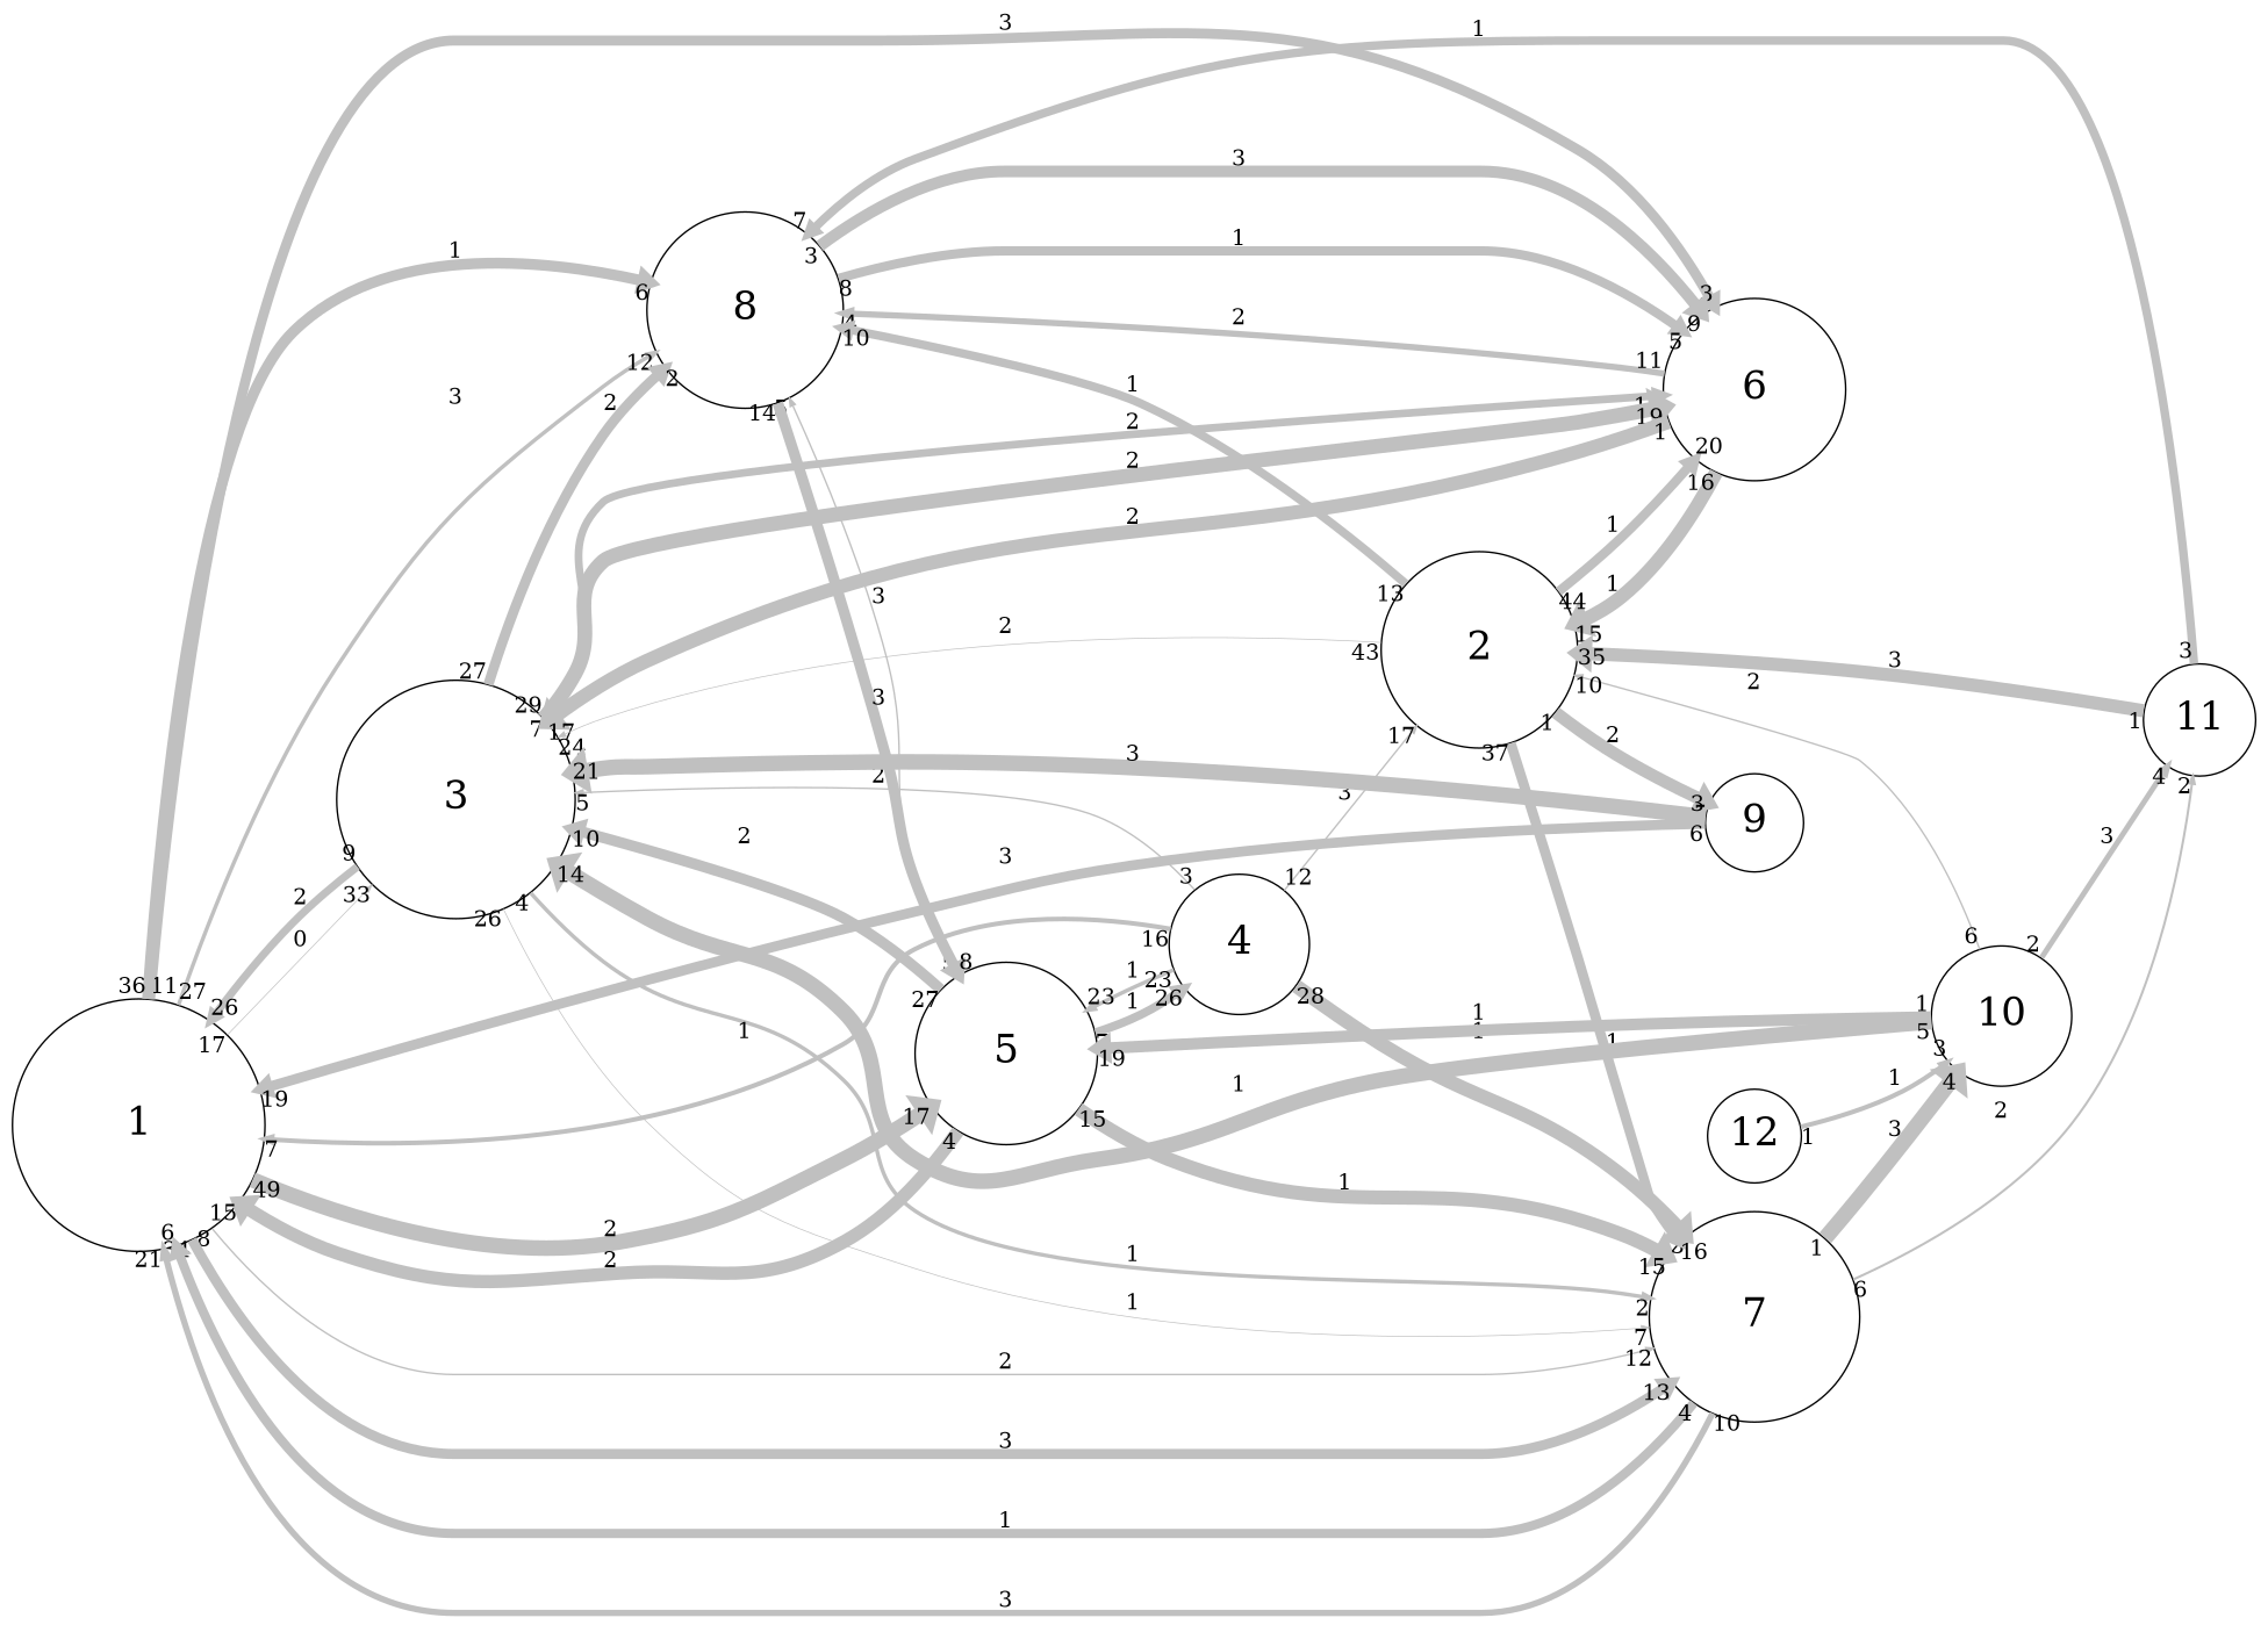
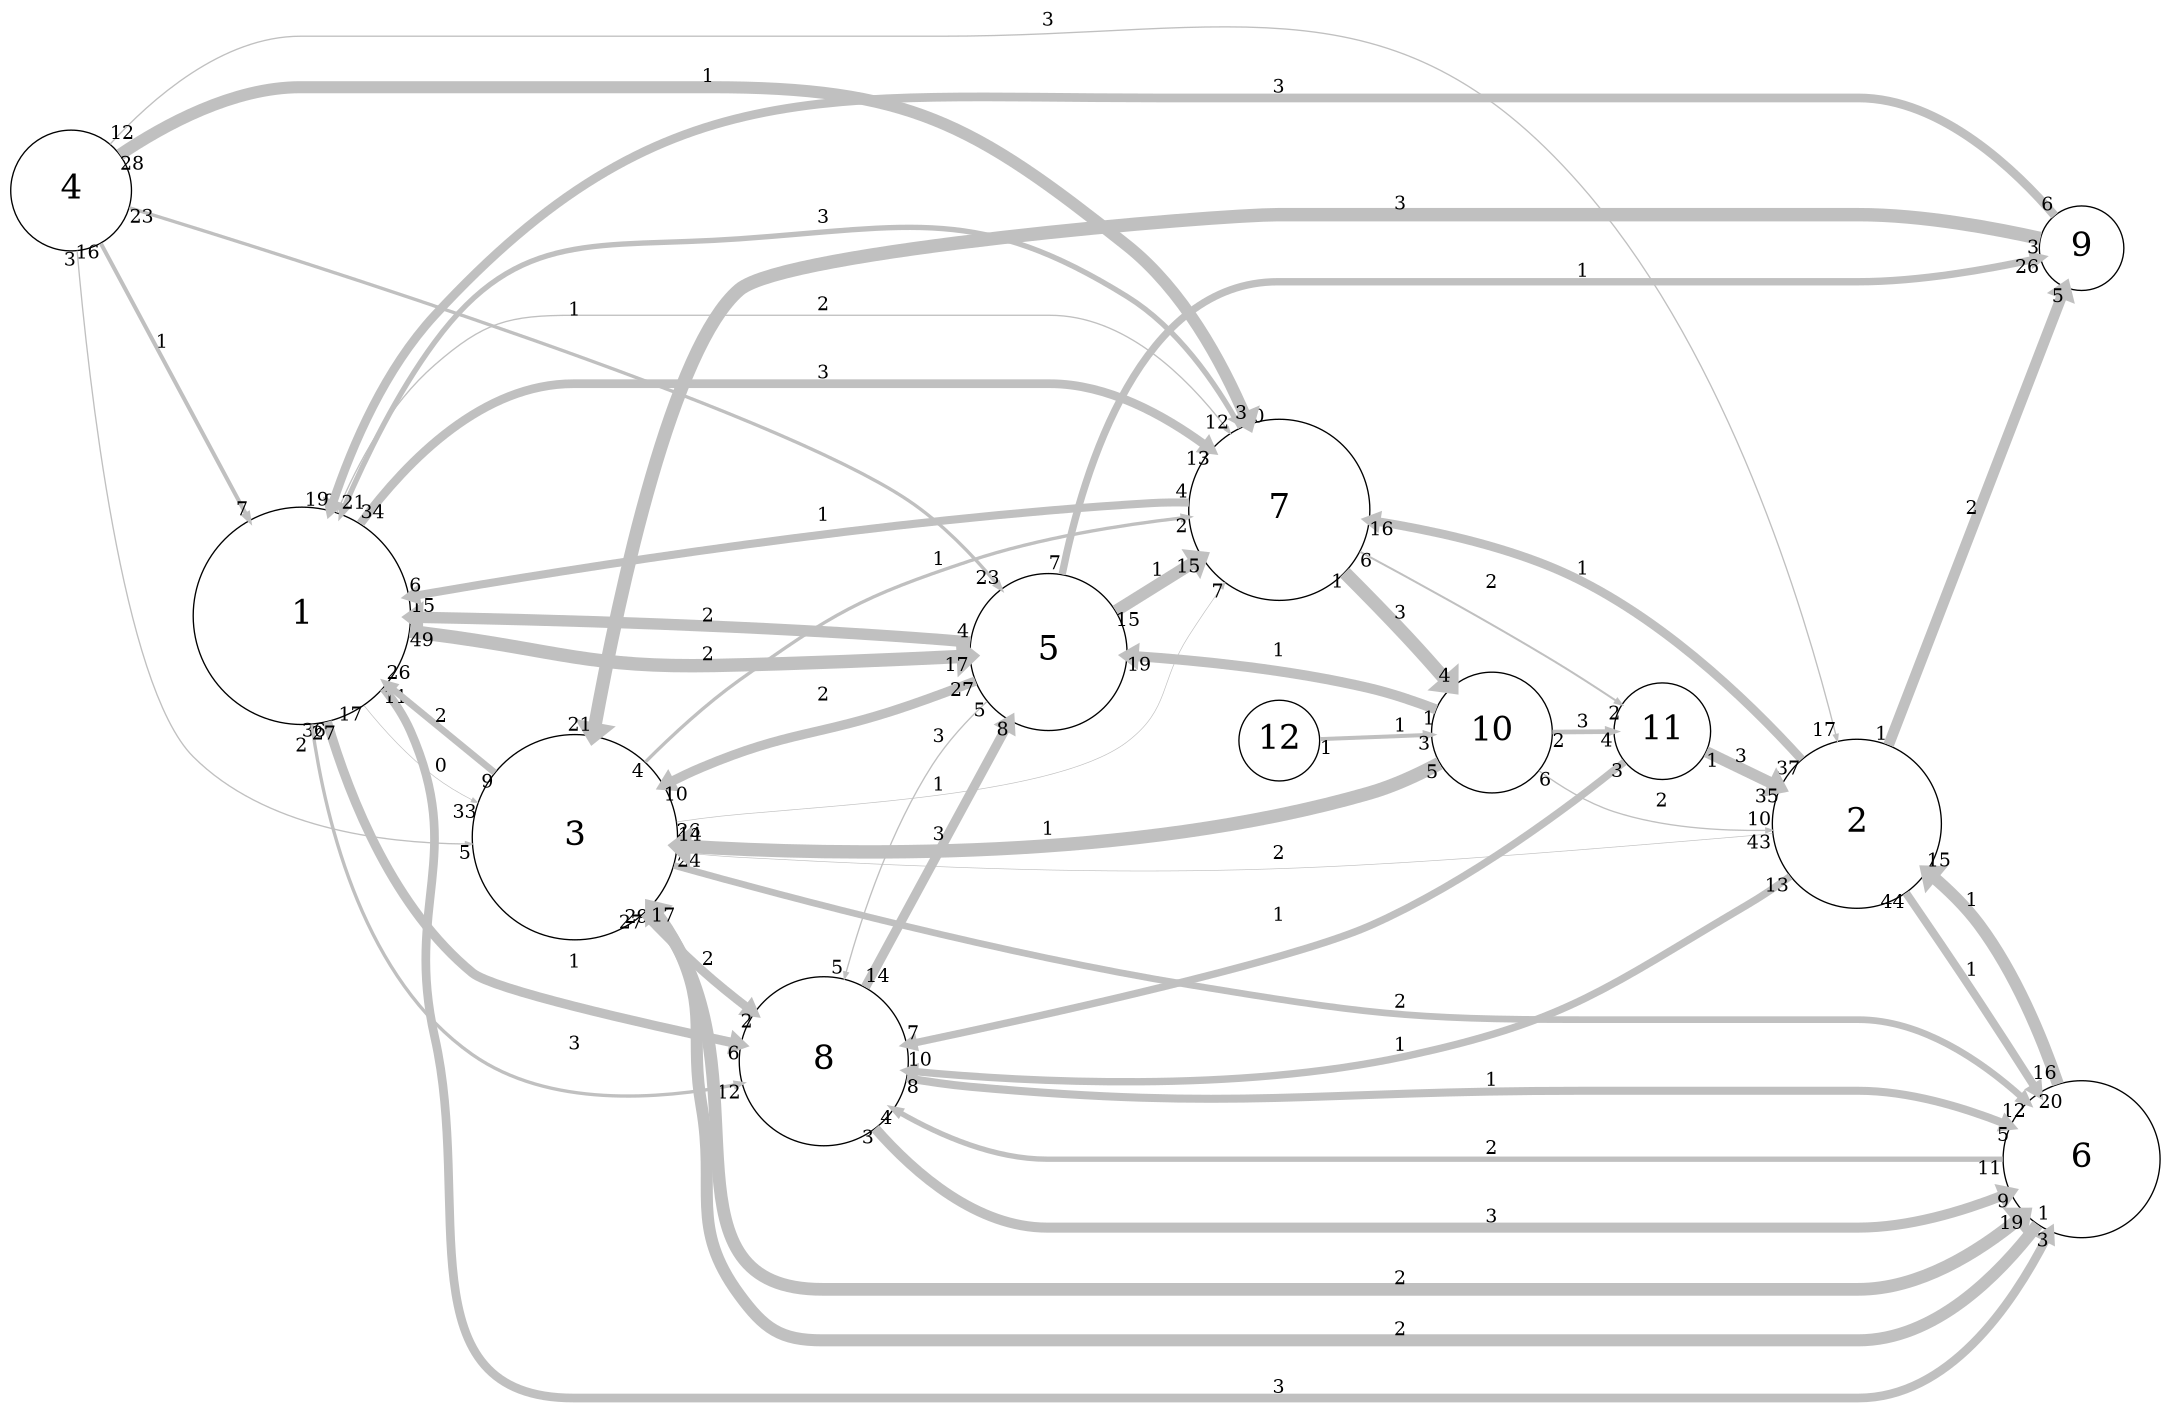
  digraph {
    rankdir=LR
    scale=1
    splines=spline
    node [fontsize=25 shape=circle]
    edge [arrowsize=0.5 capacity=1 color=grey from_pd=0 headlabel=5 penwidth=6.5 pt=8 splines=true taillabel=1 to_pd=4]
    n1 [height=2.25 label=1 width=2.25]
    n2 [height=2.125 label=3 width=2.125]
    n3 [height=1.625 label=5 width=1.625]
    n4 [height=1.625 label=6 width=1.625]
    n5 [height=1.875 label=7 width=1.875]
    n6 [height=1.75 label=8 width=1.75]
    n7 [height=1.25 label=4 width=1.25]
    n8 [height=1.75 label=2 width=1.75]
    n9 [height=1.25 label=10 width=1.25]
    n10 [height=1 label=11 width=1]
    n11 [height=0.875 label=9 width=0.875]
    n12 [height=0.81514 label=12 width=0.81514]
    n1 -> n2 [capacity=3 from_pd=16 headlabel=33 label=0 penwidth=0.5 pt=20 taillabel=17 to_pd=32]
    n1 -> n3 [capacity=2 from_pd=48 headlabel=17 label=2 penwidth=10.0 pt=1 taillabel=49 to_pd=16]
    n1 -> n4 [capacity=3 from_pd=10 headlabel=3 label=3 taillabel=11 to_pd=2]
    n1 -> n5 [capacity=2 from_pd=7 headlabel=12 label=2 penwidth=1.0 pt=19 taillabel=8 to_pd=11]
    n1 -> n5 [capacity=3 from_pd=33 headlabel=13 label=3 taillabel=34 to_pd=12]
    n1 -> n6 [from_pd=35 headlabel=6 label=1 penwidth=7.0 pt=7 taillabel=36 to_pd=5]
    n1 -> n6 [capacity=3 from_pd=26 headlabel=12 label=3 penwidth=2.5 pt=16 taillabel=27 to_pd=11]
    n2 -> n1 [capacity=2 from_pd=8 headlabel=26 label=2 penwidth=5.0 pt=11 taillabel=9 to_pd=25]
    n2 -> n4 [capacity=2 from_pd=6 headlabel=12 label=2 penwidth=5.0 pt=11 taillabel=7 to_pd=11]
    n2 -> n4 [capacity=2 from_pd=28 headlabel=19 label=2 penwidth=9.5 pt=2 taillabel=29 to_pd=18]
    n2 -> n5 [from_pd=3 headlabel=2 label=1 penwidth=2.5 pt=16 taillabel=4 to_pd=1]
    n2 -> n5 [from_pd=25 headlabel=7 label=1 penwidth=0.5 pt=20 taillabel=26 to_pd=6]
    n2 -> n6 [capacity=2 from_pd=26 headlabel=2 label=2 taillabel=27 to_pd=1]
    n3 -> n1 [capacity=2 from_pd=3 headlabel=15 label=2 penwidth=8.5 pt=4 taillabel=4 to_pd=14]
    n3 -> n2 [capacity=2 from_pd=26 headlabel=10 label=2 penwidth=7.0 pt=7 taillabel=27 to_pd=9]
    n3 -> n5 [from_pd=14 headlabel=15 label=1 penwidth=9.0 pt=3 taillabel=15 to_pd=14]
    n3 -> n6 [capacity=3 from_pd=4 label=3 penwidth=1.0 pt=19 taillabel=5]
-   n3 -> n7 [from_pd=6 headlabel=26 label=1 penwidth=5.5 pt=10 taillabel=7 to_pd=25]
+   n3 -> n11 [from_pd=6 headlabel=26 label=1 penwidth=5.5 pt=10 taillabel=7 to_pd=25]
    n4 -> n2 [capacity=2 headlabel=17 label=2 penwidth=9.0 pt=3 to_pd=16]
    n4 -> n6 [capacity=2 from_pd=10 headlabel=4 label=2 penwidth=4.0 pt=13 taillabel=11 to_pd=3]
    n4 -> n8 [from_pd=15 headlabel=15 label=1 penwidth=9.0 pt=3 taillabel=16 to_pd=14]
    n5 -> n1 [from_pd=3 headlabel=6 label=1 penwidth=6.0 pt=9 taillabel=4 to_pd=5]
    n5 -> n1 [capacity=3 from_pd=9 headlabel=21 label=3 penwidth=4.0 pt=13 taillabel=10 to_pd=20]
    n5 -> n9 [capacity=3 headlabel=4 label=3 penwidth=10.0 pt=1 to_pd=3]
    n5 -> n10 [capacity=2 from_pd=5 headlabel=2 label=2 penwidth=1.5 pt=18 taillabel=6 to_pd=1]
    n6 -> n3 [capacity=3 from_pd=13 headlabel=8 label=3 penwidth=7.0 pt=7 taillabel=14 to_pd=7]
    n6 -> n4 [capacity=3 from_pd=2 headlabel=9 label=3 penwidth=7.5 pt=6 taillabel=3 to_pd=8]
    n6 -> n4 [from_pd=7 label=1 penwidth=6.0 pt=9 taillabel=8]
    n7 -> n1 [from_pd=15 headlabel=7 label=1 penwidth=3.0 pt=15 taillabel=16 to_pd=6]
    n7 -> n2 [capacity=2 from_pd=2 label=2 penwidth=1.0 pt=19 taillabel=3]
    n7 -> n3 [from_pd=22 headlabel=23 label=1 penwidth=2.5 pt=16 taillabel=23 to_pd=22]
    n7 -> n5 [from_pd=27 headlabel=3 label=1 penwidth=9.0 pt=3 taillabel=28 to_pd=2]
    n7 -> n8 [capacity=3 from_pd=11 headlabel=17 label=3 penwidth=1.0 pt=19 taillabel=12 to_pd=16]
    n8 -> n2 [capacity=2 from_pd=42 headlabel=24 label=2 penwidth=0.5 pt=20 taillabel=43 to_pd=23]
    n8 -> n4 [from_pd=43 headlabel=20 label=1 penwidth=6.0 pt=9 taillabel=44 to_pd=19]
    n8 -> n5 [from_pd=36 headlabel=16 label=1 taillabel=37 to_pd=15]
    n8 -> n6 [from_pd=12 headlabel=10 label=1 penwidth=5.5 pt=10 taillabel=13 to_pd=9]
    n8 -> n11 [capacity=2 label=2 penwidth=8.0 pt=5]
    n9 -> n2 [from_pd=4 headlabel=14 label=1 penwidth=10.0 pt=1 taillabel=5 to_pd=13]
    n9 -> n3 [headlabel=19 label=1 penwidth=7.5 pt=6 to_pd=18]
    n9 -> n8 [capacity=2 from_pd=5 headlabel=10 label=2 penwidth=1.0 pt=19 taillabel=6 to_pd=9]
    n9 -> n10 [capacity=3 from_pd=1 headlabel=4 label=3 penwidth=3.5 pt=14 taillabel=2 to_pd=3]
    n10 -> n6 [from_pd=2 headlabel=7 label=1 penwidth=5.5 pt=10 taillabel=3 to_pd=6]
    n10 -> n8 [capacity=3 headlabel=35 label=3 penwidth=8.5 pt=4 to_pd=34]
    n11 -> n1 [capacity=3 from_pd=5 headlabel=19 label=3 taillabel=6 to_pd=18]
    n11 -> n2 [capacity=3 from_pd=2 headlabel=21 label=3 penwidth=10.0 pt=1 taillabel=3 to_pd=20]
    n12 -> n9 [headlabel=3 label=1 penwidth=3.0 pt=15 to_pd=2]
  }
